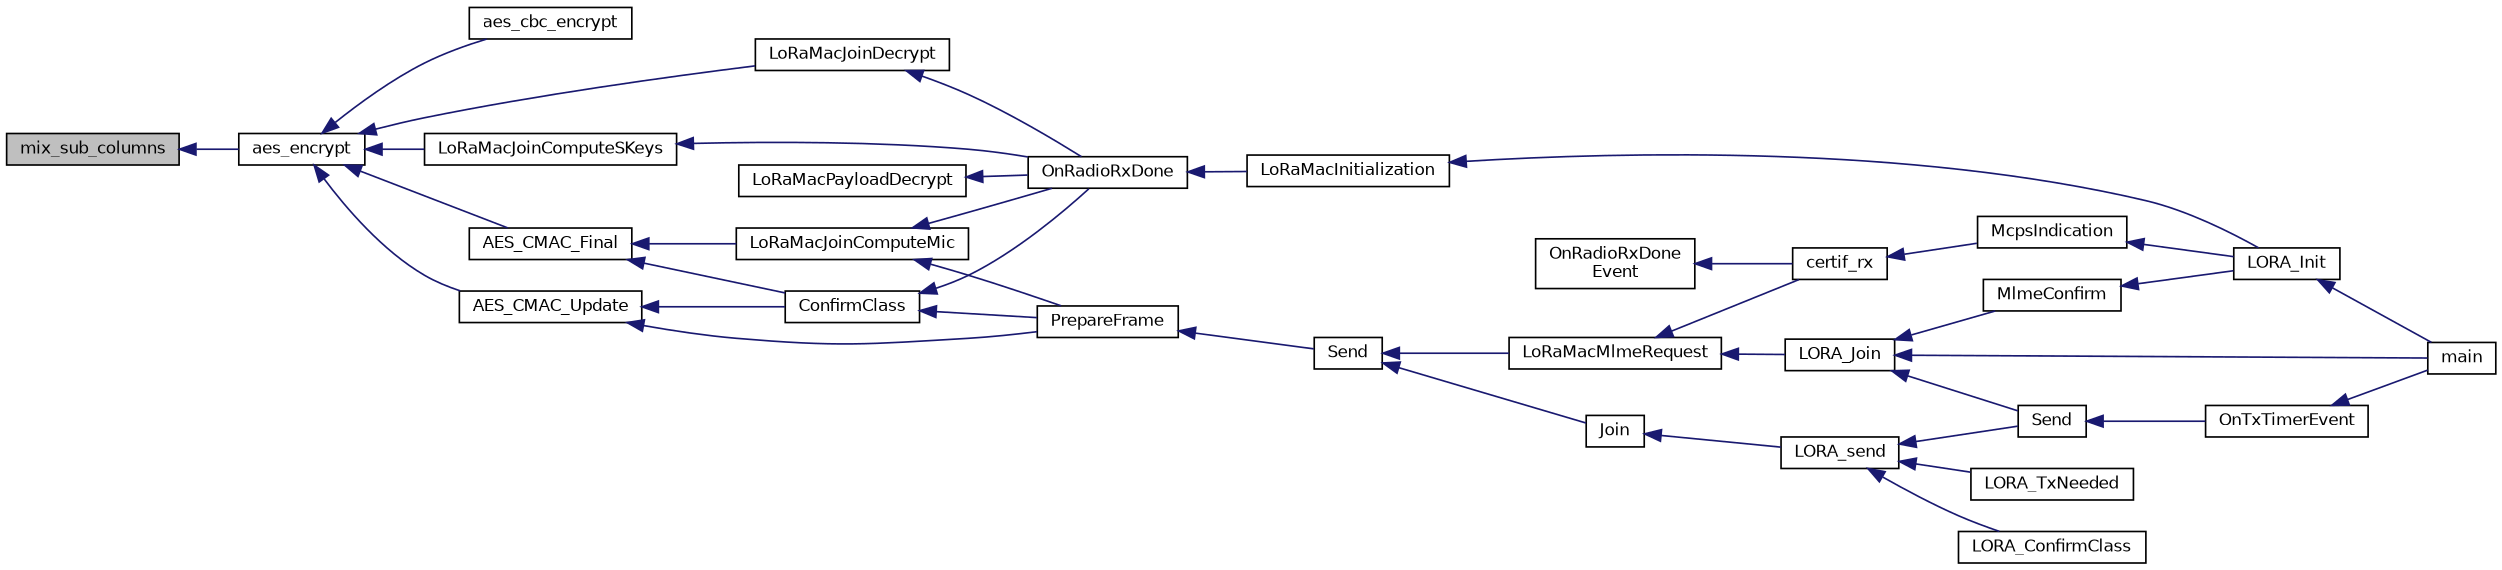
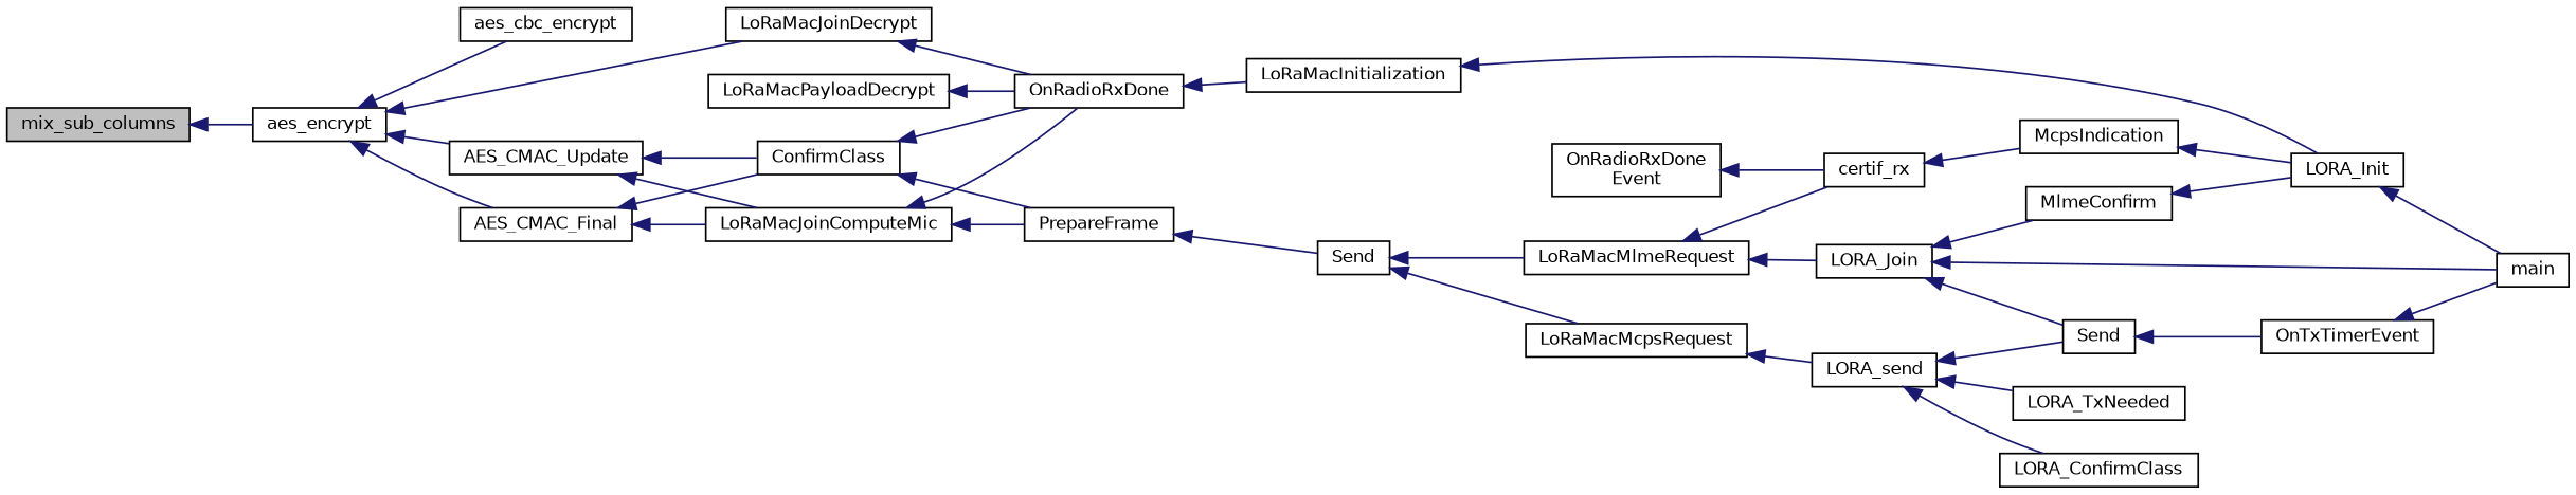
  digraph {
    rankdir=LR
    node [color=black fillcolor=white fontname=Helvetica fontsize=10 shape=record style=filled]
    edge [color=midnightblue dir=back fontname=Helvetica fontsize=10 labelfontname=Helvetica labelfontsize=10 style=solid]
    n1 [fillcolor=grey75 fontcolor=black height=0.2 label=mix_sub_columns width=0.4]
    n2 [height=0.2 label=aes_encrypt width=0.4]
    n3 [height=0.2 label=aes_cbc_encrypt width=0.4]
    n4 [height=0.2 label=AES_CMAC_Update width=0.4]
    n5 [height=0.2 label=AES_CMAC_Final width=0.4]
    n6 [height=0.2 label=LoRaMacJoinDecrypt width=0.4]
-   n7 [height=0.2 label=LoRaMacJoinComputeSKeys width=0.4]
    n8 [height=0.2 label=ConfirmClass width=0.4]
    n9 [height=0.2 label=LoRaMacJoinComputeMic width=0.4]
    n10 [height=0.2 label=OnRadioRxDone width=0.4]
    n11 [height=0.2 label=PrepareFrame width=0.4]
    n12 [height=0.2 label=LoRaMacInitialization width=0.4]
    n13 [height=0.2 label=Send width=0.4]
    n14 [height=0.2 label=LORA_Init width=0.4]
    n15 [height=0.2 label=main width=0.4]
    n16 [height=0.2 label=LoRaMacMlmeRequest width=0.4]
-   n17 [height=0.2 label=Join width=0.4]
+   n17 [height=0.2 label=LoRaMacMcpsRequest width=0.4]
    n18 [height=0.2 label=certif_rx width=0.4]
    n19 [height=0.2 label=LORA_Join width=0.4]
    n20 [height=0.2 label=LORA_send width=0.4]
    n21 [height=0.2 label=McpsIndication width=0.4]
    n22 [height=0.2 label=MlmeConfirm width=0.4]
    n23 [height=0.2 label=Send width=0.4]
    n24 [height=0.2 label=OnTxTimerEvent width=0.4]
    n25 [height=0.2 label=LORA_ConfirmClass width=0.4]
    n26 [height=0.2 label=LORA_TxNeeded width=0.4]
    n27 [height=0.2 label="OnRadioRxDone\lEvent" width=0.4]
    n28 [height=0.2 label=LoRaMacPayloadDecrypt width=0.4]
    n1 -> n2
    n2 -> n3
    n2 -> n4
    n2 -> n5
    n2 -> n6
-   n2 -> n7
    n4 -> n8
-   n4 -> n11
+   n4 -> n9
    n5 -> n8
    n5 -> n9
    n6 -> n10
-   n7 -> n10
    n8 -> n10
    n8 -> n11
    n9 -> n10
    n9 -> n11
    n10 -> n12
    n11 -> n13
    n12 -> n14
    n13 -> n16
    n13 -> n17
    n14 -> n15
    n16 -> n18
    n16 -> n19
    n17 -> n20
    n18 -> n21
    n19 -> n15
    n19 -> n22
    n19 -> n23
    n20 -> n23
    n20 -> n25
    n20 -> n26
    n21 -> n14
    n22 -> n14
    n23 -> n24
    n24 -> n15
    n27 -> n18
    n28 -> n10
  }
